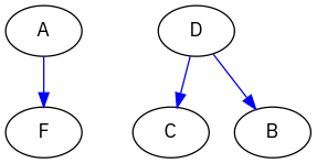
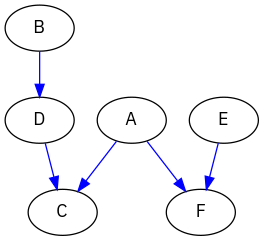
  digraph {
    fontname="IBM Plex Sans"
    node [fontname="IBM Plex Sans"]
    edge [color=blue fontname="IBM Plex Sans"]
    A
    C
    F
    B
    D
+   E
+   A -> C
    A -> F
-   D -> B
+   B -> D
    D -> C
+   E -> F
  }
